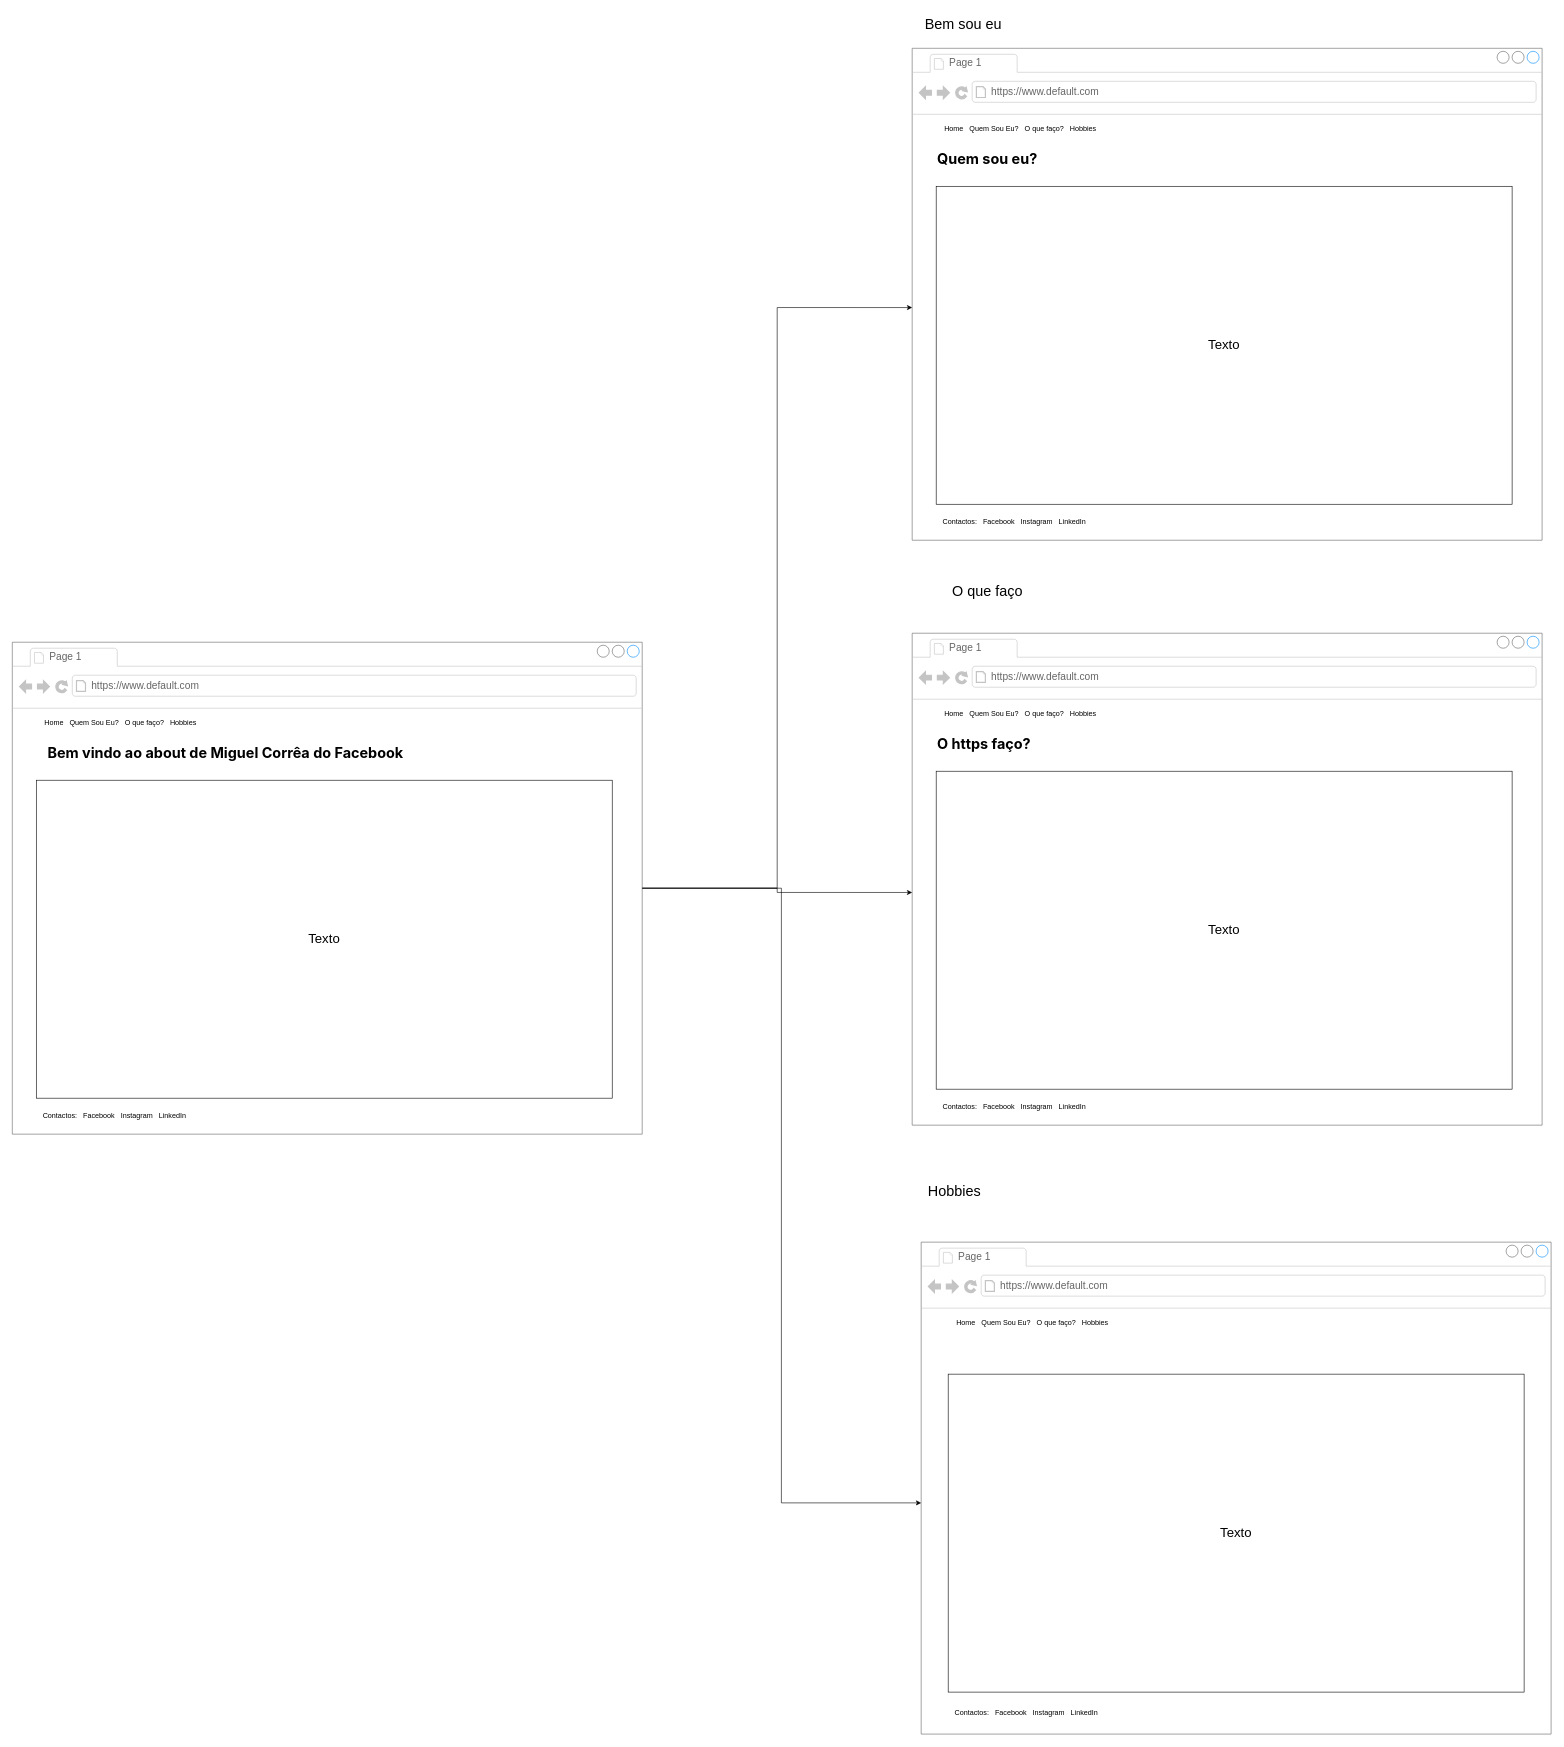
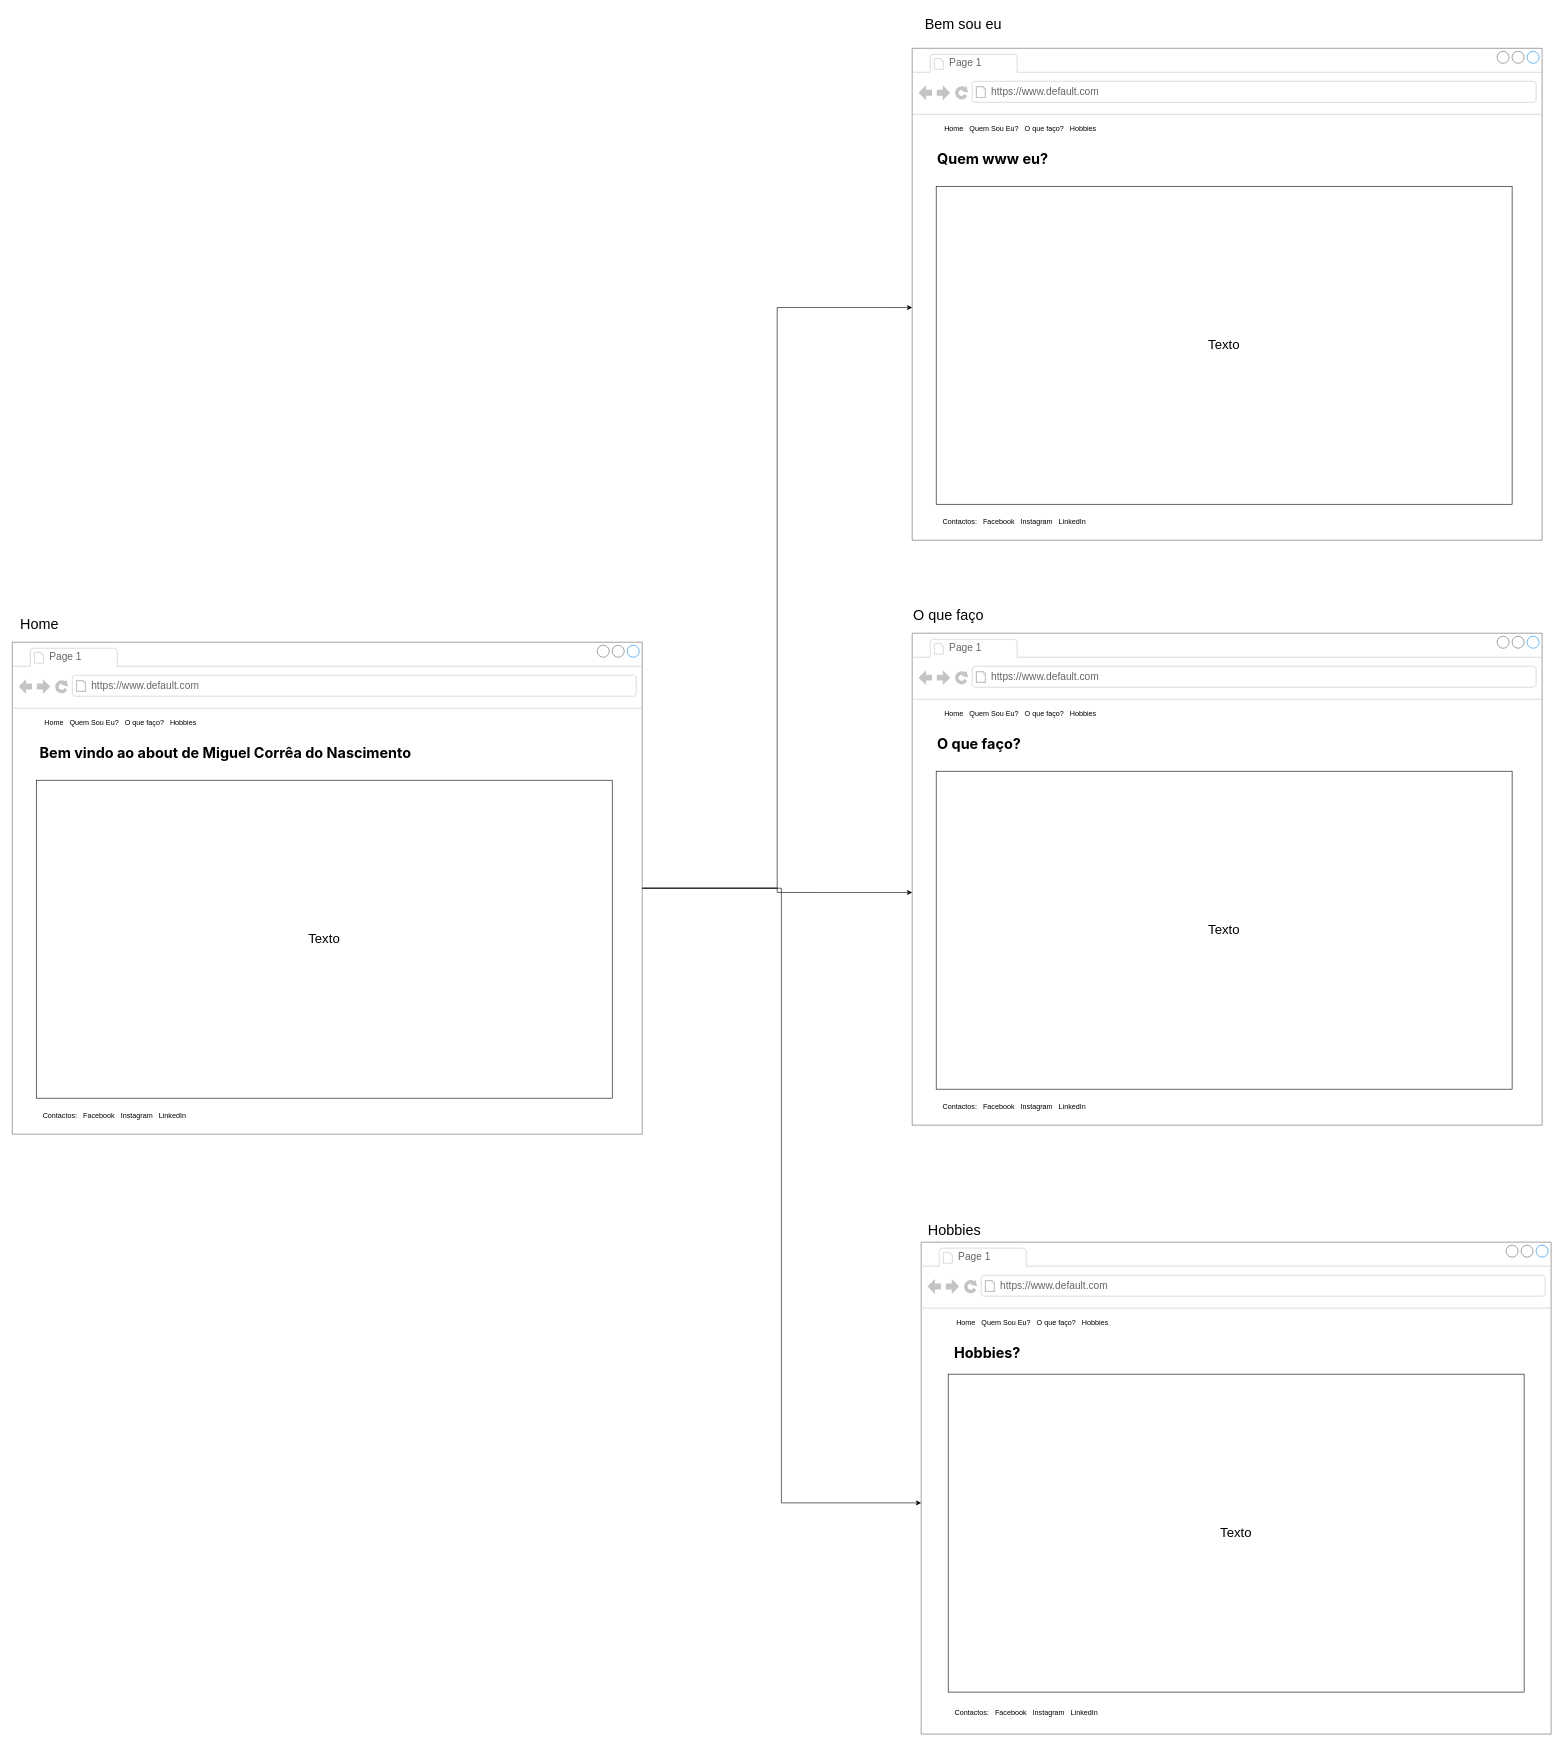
  <mxCell id="0" />
  <mxCell id="1" parent="0" />
  <mxCell id="2" value="Text" style="strokeWidth=1;shadow=0;dashed=0;align=center;html=1;shape=mxgraph.mockup.containers.browserWindow;rSize=0;strokeColor=#666666;mainText=,;recursiveResize=0;rounded=0;labelBackgroundColor=none;fontFamily=Verdana;fontSize=12" parent="1" vertex="1"><mxGeometry x="20" y="1070" width="1050" height="820" as="geometry" /></mxCell>
  <mxCell id="3" value="Page 1" style="strokeWidth=1;shadow=0;dashed=0;align=center;html=1;shape=mxgraph.mockup.containers.anchor;fontSize=17;fontColor=#666666;align=left;" parent="2" vertex="1"><mxGeometry x="60" y="12" width="110" height="26" as="geometry" /></mxCell>
  <mxCell id="4" value="https://www.default.com" style="strokeWidth=1;shadow=0;dashed=0;align=center;html=1;shape=mxgraph.mockup.containers.anchor;rSize=0;fontSize=17;fontColor=#666666;align=left;" parent="2" vertex="1"><mxGeometry x="130" y="60" width="250" height="26" as="geometry" /></mxCell>
  <mxCell id="5" value="Contactos:&amp;nbsp; &amp;nbsp;Facebook&amp;nbsp; &amp;nbsp;Instagram&amp;nbsp; &amp;nbsp;LinkedIn" style="text;html=1;align=center;verticalAlign=middle;resizable=0;points=[];autosize=1;strokeColor=none;fillColor=none;" vertex="1" parent="2"><mxGeometry x="40" y="775" width="260" height="30" as="geometry" /></mxCell>
  <mxCell id="6" value="Home&amp;nbsp; &amp;nbsp;Quem Sou Eu?&amp;nbsp; &amp;nbsp;O que faço?&amp;nbsp; &amp;nbsp;Hobbies" style="text;html=1;align=center;verticalAlign=middle;resizable=0;points=[];autosize=1;strokeColor=none;fillColor=none;" vertex="1" parent="2"><mxGeometry x="40" y="120" width="280" height="30" as="geometry" /></mxCell>
- <mxCell id="7" value="&lt;h1 style=&quot;font-family: Inter, -apple-system, BlinkMacSystemFont, &amp;quot;Segoe UI&amp;quot;, Roboto, Oxygen, Ubuntu, Cantarell, &amp;quot;Fira Sans&amp;quot;, &amp;quot;Droid Sans&amp;quot;, &amp;quot;Helvetica Neue&amp;quot;, sans-serif; text-align: start;&quot;&gt;Bem vindo ao about de Miguel Corrêa do Facebook&lt;/h1&gt;" style="text;html=1;align=center;verticalAlign=middle;resizable=0;points=[];autosize=1;strokeColor=none;fillColor=none;" vertex="1" parent="2"><mxGeometry x="40" y="150" width="630" height="70" as="geometry" /></mxCell>
+ <mxCell id="7" value="&lt;h1 style=&quot;font-family: Inter, -apple-system, BlinkMacSystemFont, &amp;quot;Segoe UI&amp;quot;, Roboto, Oxygen, Ubuntu, Cantarell, &amp;quot;Fira Sans&amp;quot;, &amp;quot;Droid Sans&amp;quot;, &amp;quot;Helvetica Neue&amp;quot;, sans-serif; text-align: start;&quot;&gt;Bem vindo ao about de Miguel Corrêa do Nascimento&lt;/h1&gt;" style="text;html=1;align=center;verticalAlign=middle;resizable=0;points=[];autosize=1;strokeColor=none;fillColor=none;" vertex="1" parent="2"><mxGeometry x="40" y="150" width="630" height="70" as="geometry" /></mxCell>
  <mxCell id="8" value="Texto" style="rounded=0;whiteSpace=wrap;html=1;fontSize=22;" vertex="1" parent="2"><mxGeometry x="40" y="230" width="960" height="530" as="geometry" /></mxCell>
+ <mxCell id="9" value="Home" style="text;html=1;align=center;verticalAlign=middle;resizable=0;points=[];autosize=1;strokeColor=none;fillColor=none;fontSize=24;" vertex="1" parent="1"><mxGeometry x="20" y="1020" width="90" height="40" as="geometry" /></mxCell>
  <mxCell id="10" value="Text" style="strokeWidth=1;shadow=0;dashed=0;align=center;html=1;shape=mxgraph.mockup.containers.browserWindow;rSize=0;strokeColor=#666666;mainText=,;recursiveResize=0;rounded=0;labelBackgroundColor=none;fontFamily=Verdana;fontSize=12" vertex="1" parent="1"><mxGeometry x="1520" y="80" width="1050" height="820" as="geometry" /></mxCell>
  <mxCell id="11" value="Page 1" style="strokeWidth=1;shadow=0;dashed=0;align=center;html=1;shape=mxgraph.mockup.containers.anchor;fontSize=17;fontColor=#666666;align=left;" vertex="1" parent="10"><mxGeometry x="60" y="12" width="110" height="26" as="geometry" /></mxCell>
  <mxCell id="12" value="https://www.default.com" style="strokeWidth=1;shadow=0;dashed=0;align=center;html=1;shape=mxgraph.mockup.containers.anchor;rSize=0;fontSize=17;fontColor=#666666;align=left;" vertex="1" parent="10"><mxGeometry x="130" y="60" width="250" height="26" as="geometry" /></mxCell>
  <mxCell id="13" value="Contactos:&amp;nbsp; &amp;nbsp;Facebook&amp;nbsp; &amp;nbsp;Instagram&amp;nbsp; &amp;nbsp;LinkedIn" style="text;html=1;align=center;verticalAlign=middle;resizable=0;points=[];autosize=1;strokeColor=none;fillColor=none;" vertex="1" parent="10"><mxGeometry x="40" y="775" width="260" height="30" as="geometry" /></mxCell>
  <mxCell id="14" value="Home&amp;nbsp; &amp;nbsp;Quem Sou Eu?&amp;nbsp; &amp;nbsp;O que faço?&amp;nbsp; &amp;nbsp;Hobbies" style="text;html=1;align=center;verticalAlign=middle;resizable=0;points=[];autosize=1;strokeColor=none;fillColor=none;" vertex="1" parent="10"><mxGeometry x="40" y="120" width="280" height="30" as="geometry" /></mxCell>
- <mxCell id="15" value="&lt;h1 style=&quot;font-family: Inter, -apple-system, BlinkMacSystemFont, &amp;quot;Segoe UI&amp;quot;, Roboto, Oxygen, Ubuntu, Cantarell, &amp;quot;Fira Sans&amp;quot;, &amp;quot;Droid Sans&amp;quot;, &amp;quot;Helvetica Neue&amp;quot;, sans-serif;&quot;&gt;Quem sou eu?&lt;/h1&gt;" style="text;html=1;align=left;verticalAlign=middle;resizable=0;points=[];autosize=1;strokeColor=none;fillColor=none;" vertex="1" parent="10"><mxGeometry x="40" y="150" width="180" height="70" as="geometry" /></mxCell>
+ <mxCell id="15" value="&lt;h1 style=&quot;font-family: Inter, -apple-system, BlinkMacSystemFont, &amp;quot;Segoe UI&amp;quot;, Roboto, Oxygen, Ubuntu, Cantarell, &amp;quot;Fira Sans&amp;quot;, &amp;quot;Droid Sans&amp;quot;, &amp;quot;Helvetica Neue&amp;quot;, sans-serif;&quot;&gt;Quem www eu?&lt;/h1&gt;" style="text;html=1;align=left;verticalAlign=middle;resizable=0;points=[];autosize=1;strokeColor=none;fillColor=none;" vertex="1" parent="10"><mxGeometry x="40" y="150" width="180" height="70" as="geometry" /></mxCell>
  <mxCell id="16" value="Texto" style="rounded=0;whiteSpace=wrap;html=1;fontSize=22;" vertex="1" parent="10"><mxGeometry x="40" y="230" width="960" height="530" as="geometry" /></mxCell>
  <mxCell id="17" value="Text" style="strokeWidth=1;shadow=0;dashed=0;align=center;html=1;shape=mxgraph.mockup.containers.browserWindow;rSize=0;strokeColor=#666666;mainText=,;recursiveResize=0;rounded=0;labelBackgroundColor=none;fontFamily=Verdana;fontSize=12" vertex="1" parent="1"><mxGeometry x="1520" y="1055" width="1050" height="820" as="geometry" /></mxCell>
  <mxCell id="18" value="Page 1" style="strokeWidth=1;shadow=0;dashed=0;align=center;html=1;shape=mxgraph.mockup.containers.anchor;fontSize=17;fontColor=#666666;align=left;" vertex="1" parent="17"><mxGeometry x="60" y="12" width="110" height="26" as="geometry" /></mxCell>
  <mxCell id="19" value="https://www.default.com" style="strokeWidth=1;shadow=0;dashed=0;align=center;html=1;shape=mxgraph.mockup.containers.anchor;rSize=0;fontSize=17;fontColor=#666666;align=left;" vertex="1" parent="17"><mxGeometry x="130" y="60" width="250" height="26" as="geometry" /></mxCell>
  <mxCell id="20" value="Contactos:&amp;nbsp; &amp;nbsp;Facebook&amp;nbsp; &amp;nbsp;Instagram&amp;nbsp; &amp;nbsp;LinkedIn" style="text;html=1;align=center;verticalAlign=middle;resizable=0;points=[];autosize=1;strokeColor=none;fillColor=none;" vertex="1" parent="17"><mxGeometry x="40" y="775" width="260" height="30" as="geometry" /></mxCell>
  <mxCell id="21" value="Home&amp;nbsp; &amp;nbsp;Quem Sou Eu?&amp;nbsp; &amp;nbsp;O que faço?&amp;nbsp; &amp;nbsp;Hobbies" style="text;html=1;align=center;verticalAlign=middle;resizable=0;points=[];autosize=1;strokeColor=none;fillColor=none;" vertex="1" parent="17"><mxGeometry x="40" y="120" width="280" height="30" as="geometry" /></mxCell>
- <mxCell id="22" value="&lt;h1 style=&quot;font-family: Inter, -apple-system, BlinkMacSystemFont, &amp;quot;Segoe UI&amp;quot;, Roboto, Oxygen, Ubuntu, Cantarell, &amp;quot;Fira Sans&amp;quot;, &amp;quot;Droid Sans&amp;quot;, &amp;quot;Helvetica Neue&amp;quot;, sans-serif;&quot;&gt;O https faço?&lt;/h1&gt;" style="text;html=1;align=left;verticalAlign=middle;resizable=0;points=[];autosize=1;strokeColor=none;fillColor=none;" vertex="1" parent="17"><mxGeometry x="40" y="150" width="160" height="70" as="geometry" /></mxCell>
+ <mxCell id="22" value="&lt;h1 style=&quot;font-family: Inter, -apple-system, BlinkMacSystemFont, &amp;quot;Segoe UI&amp;quot;, Roboto, Oxygen, Ubuntu, Cantarell, &amp;quot;Fira Sans&amp;quot;, &amp;quot;Droid Sans&amp;quot;, &amp;quot;Helvetica Neue&amp;quot;, sans-serif;&quot;&gt;O que faço?&lt;/h1&gt;" style="text;html=1;align=left;verticalAlign=middle;resizable=0;points=[];autosize=1;strokeColor=none;fillColor=none;" vertex="1" parent="17"><mxGeometry x="40" y="150" width="160" height="70" as="geometry" /></mxCell>
  <mxCell id="23" value="Texto" style="rounded=0;whiteSpace=wrap;html=1;fontSize=22;" vertex="1" parent="17"><mxGeometry x="40" y="230" width="960" height="530" as="geometry" /></mxCell>
  <mxCell id="24" value="Text" style="strokeWidth=1;shadow=0;dashed=0;align=center;html=1;shape=mxgraph.mockup.containers.browserWindow;rSize=0;strokeColor=#666666;mainText=,;recursiveResize=0;rounded=0;labelBackgroundColor=none;fontFamily=Verdana;fontSize=12" vertex="1" parent="1"><mxGeometry x="1535" y="2070" width="1050" height="820" as="geometry" /></mxCell>
  <mxCell id="25" value="Page 1" style="strokeWidth=1;shadow=0;dashed=0;align=center;html=1;shape=mxgraph.mockup.containers.anchor;fontSize=17;fontColor=#666666;align=left;" vertex="1" parent="24"><mxGeometry x="60" y="12" width="110" height="26" as="geometry" /></mxCell>
  <mxCell id="26" value="https://www.default.com" style="strokeWidth=1;shadow=0;dashed=0;align=center;html=1;shape=mxgraph.mockup.containers.anchor;rSize=0;fontSize=17;fontColor=#666666;align=left;" vertex="1" parent="24"><mxGeometry x="130" y="60" width="250" height="26" as="geometry" /></mxCell>
  <mxCell id="27" value="Contactos:&amp;nbsp; &amp;nbsp;Facebook&amp;nbsp; &amp;nbsp;Instagram&amp;nbsp; &amp;nbsp;LinkedIn" style="text;html=1;align=center;verticalAlign=middle;resizable=0;points=[];autosize=1;strokeColor=none;fillColor=none;" vertex="1" parent="24"><mxGeometry x="45" y="770" width="260" height="30" as="geometry" /></mxCell>
  <mxCell id="28" value="Home&amp;nbsp; &amp;nbsp;Quem Sou Eu?&amp;nbsp; &amp;nbsp;O que faço?&amp;nbsp; &amp;nbsp;Hobbies" style="text;html=1;align=center;verticalAlign=middle;resizable=0;points=[];autosize=1;strokeColor=none;fillColor=none;" vertex="1" parent="24"><mxGeometry x="45" y="120" width="280" height="30" as="geometry" /></mxCell>
+ <mxCell id="29" value="&lt;h1 style=&quot;font-family: Inter, -apple-system, BlinkMacSystemFont, &amp;quot;Segoe UI&amp;quot;, Roboto, Oxygen, Ubuntu, Cantarell, &amp;quot;Fira Sans&amp;quot;, &amp;quot;Droid Sans&amp;quot;, &amp;quot;Helvetica Neue&amp;quot;, sans-serif; text-align: start;&quot;&gt;Hobbies?&lt;/h1&gt;" style="text;html=1;align=center;verticalAlign=middle;resizable=0;points=[];autosize=1;strokeColor=none;fillColor=none;" vertex="1" parent="24"><mxGeometry x="45" y="150" width="130" height="70" as="geometry" /></mxCell>
  <mxCell id="30" value="Texto" style="rounded=0;whiteSpace=wrap;html=1;fontSize=22;" vertex="1" parent="24"><mxGeometry x="45" y="220" width="960" height="530" as="geometry" /></mxCell>
  <mxCell id="31" style="edgeStyle=orthogonalEdgeStyle;rounded=0;orthogonalLoop=1;jettySize=auto;html=1;entryX=0;entryY=0.527;entryDx=0;entryDy=0;entryPerimeter=0;" edge="1" parent="1" source="2" target="10"><mxGeometry relative="1" as="geometry" /></mxCell>
  <mxCell id="32" style="edgeStyle=orthogonalEdgeStyle;rounded=0;orthogonalLoop=1;jettySize=auto;html=1;entryX=0;entryY=0.527;entryDx=0;entryDy=0;entryPerimeter=0;" edge="1" parent="1" source="2" target="17"><mxGeometry relative="1" as="geometry" /></mxCell>
  <mxCell id="33" style="edgeStyle=orthogonalEdgeStyle;rounded=0;orthogonalLoop=1;jettySize=auto;html=1;entryX=0;entryY=0.53;entryDx=0;entryDy=0;entryPerimeter=0;" edge="1" parent="1" source="2" target="24"><mxGeometry relative="1" as="geometry"><Array as="points"><mxPoint x="1302" y="1480" /><mxPoint x="1302" y="2505" /></Array></mxGeometry></mxCell>
  <mxCell id="34" value="Bem sou eu" style="text;html=1;align=center;verticalAlign=middle;resizable=0;points=[];autosize=1;strokeColor=none;fillColor=none;fontSize=24;" vertex="1" parent="1"><mxGeometry x="1520" y="20" width="170" height="40" as="geometry" /></mxCell>
- <mxCell id="35" value="O que faço" style="text;html=1;align=center;verticalAlign=middle;resizable=0;points=[];autosize=1;strokeColor=none;fillColor=none;fontSize=24;" vertex="1" parent="1"><mxGeometry x="1575" y="965" width="140" height="40" as="geometry" /></mxCell>
- <mxCell id="36" value="Hobbies" style="text;html=1;align=center;verticalAlign=middle;resizable=0;points=[];autosize=1;strokeColor=none;fillColor=none;fontSize=24;" vertex="1" parent="1"><mxGeometry x="1535" y="1965" width="110" height="40" as="geometry" /></mxCell>
+ <mxCell id="35" value="O que faço" style="text;html=1;align=center;verticalAlign=middle;resizable=0;points=[];autosize=1;strokeColor=none;fillColor=none;fontSize=24;" vertex="1" parent="1"><mxGeometry x="1510" y="1005" width="140" height="40" as="geometry" /></mxCell>
+ <mxCell id="36" value="Hobbies" style="text;html=1;align=center;verticalAlign=middle;resizable=0;points=[];autosize=1;strokeColor=none;fillColor=none;fontSize=24;" vertex="1" parent="1"><mxGeometry x="1535" y="2030" width="110" height="40" as="geometry" /></mxCell>
